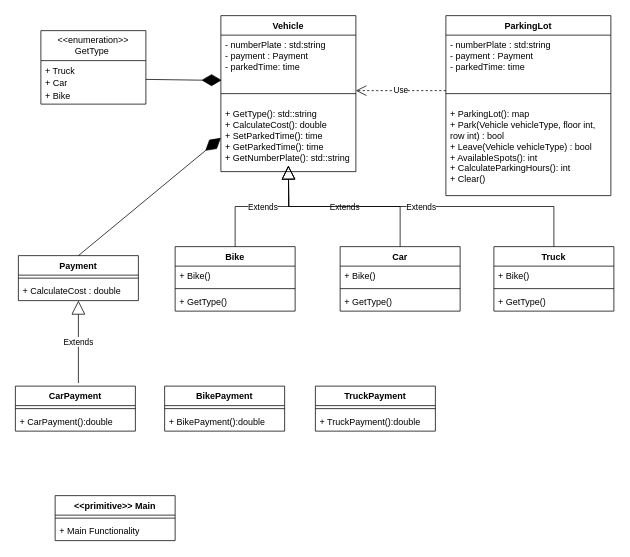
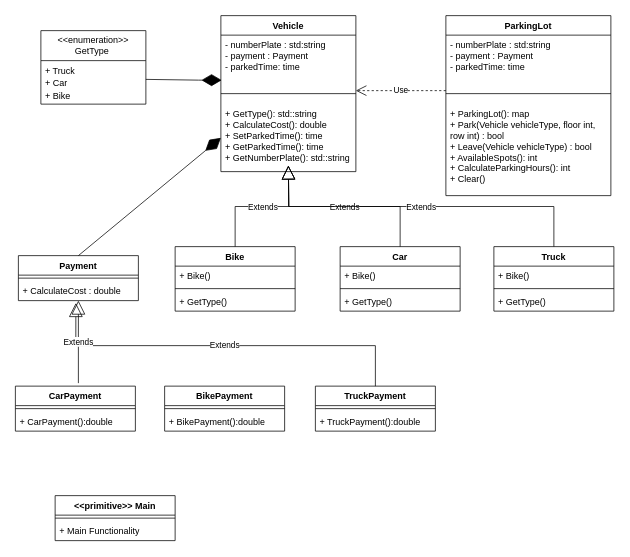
  <mxCell id="0" />
  <mxCell id="1" parent="0" />
  <mxCell id="2" value="Vehicle" style="swimlane;fontStyle=1;align=center;verticalAlign=top;childLayout=stackLayout;horizontal=1;startSize=26;horizontalStack=0;resizeParent=1;resizeParentMax=0;resizeLast=0;collapsible=1;marginBottom=0;whiteSpace=wrap;html=1;" parent="1" vertex="1"><mxGeometry x="294" y="20" width="180" height="208" as="geometry" /></mxCell>
  <mxCell id="3" value="- numberPlate : std:string&lt;div&gt;- payment : Payment&lt;/div&gt;&lt;div&gt;- parkedTime: time&lt;/div&gt;" style="text;strokeColor=none;fillColor=none;align=left;verticalAlign=top;spacingLeft=4;spacingRight=4;overflow=hidden;rotatable=0;points=[[0,0.5],[1,0.5]];portConstraint=eastwest;whiteSpace=wrap;html=1;" parent="2" vertex="1"><mxGeometry y="26" width="180" height="64" as="geometry" /></mxCell>
  <mxCell id="4" value="" style="line;strokeWidth=1;fillColor=none;align=left;verticalAlign=middle;spacingTop=-1;spacingLeft=3;spacingRight=3;rotatable=0;labelPosition=right;points=[];portConstraint=eastwest;strokeColor=inherit;" parent="2" vertex="1"><mxGeometry y="90" width="180" height="28" as="geometry" /></mxCell>
  <mxCell id="5" value="+ GetType(): std::string&lt;div&gt;+ CalculateCost(): double&lt;/div&gt;&lt;div&gt;+ SetParkedTime(): time&lt;/div&gt;&lt;div&gt;+ GetParkedTime(): time&lt;/div&gt;&lt;div&gt;+ GetNumberPlate(): std::string&lt;/div&gt;" style="text;strokeColor=none;fillColor=none;align=left;verticalAlign=top;spacingLeft=4;spacingRight=4;overflow=hidden;rotatable=0;points=[[0,0.5],[1,0.5]];portConstraint=eastwest;whiteSpace=wrap;html=1;" parent="2" vertex="1"><mxGeometry y="118" width="180" height="90" as="geometry" /></mxCell>
  <mxCell id="6" value="&amp;lt;&lt;span class=&quot;xml&quot;&gt;&amp;lt;&lt;span class=&quot;hljs-name&quot;&gt;enumeration&lt;/span&gt;&amp;gt;&lt;/span&gt;&amp;gt;&lt;div&gt;GetType&amp;nbsp;&lt;/div&gt;" style="swimlane;fontStyle=0;childLayout=stackLayout;horizontal=1;startSize=40;fillColor=none;horizontalStack=0;resizeParent=1;resizeParentMax=0;resizeLast=0;collapsible=1;marginBottom=0;whiteSpace=wrap;html=1;" parent="1" vertex="1"><mxGeometry x="54" y="40" width="140" height="98" as="geometry"><mxRectangle x="60" y="159" width="140" height="40" as="alternateBounds" /></mxGeometry></mxCell>
  <mxCell id="7" value="+ Truck" style="text;strokeColor=none;fillColor=none;align=left;verticalAlign=top;spacingLeft=4;spacingRight=4;overflow=hidden;rotatable=0;points=[[0,0.5],[1,0.5]];portConstraint=eastwest;whiteSpace=wrap;html=1;" parent="6" vertex="1"><mxGeometry y="40" width="140" height="16" as="geometry" /></mxCell>
  <mxCell id="8" value="+ Car" style="text;strokeColor=none;fillColor=none;align=left;verticalAlign=top;spacingLeft=4;spacingRight=4;overflow=hidden;rotatable=0;points=[[0,0.5],[1,0.5]];portConstraint=eastwest;whiteSpace=wrap;html=1;" parent="6" vertex="1"><mxGeometry y="56" width="140" height="18" as="geometry" /></mxCell>
  <mxCell id="9" value="+ Bike" style="text;strokeColor=none;fillColor=none;align=left;verticalAlign=top;spacingLeft=4;spacingRight=4;overflow=hidden;rotatable=0;points=[[0,0.5],[1,0.5]];portConstraint=eastwest;whiteSpace=wrap;html=1;" parent="6" vertex="1"><mxGeometry y="74" width="140" height="24" as="geometry" /></mxCell>
  <mxCell id="10" value="" style="endArrow=diamondThin;endFill=1;endSize=24;html=1;rounded=0;exitX=1;exitY=0.5;exitDx=0;exitDy=0;entryX=0.006;entryY=0.938;entryDx=0;entryDy=0;entryPerimeter=0;" parent="1" source="8" target="3" edge="1"><mxGeometry width="160" relative="1" as="geometry"><mxPoint x="324" y="340" as="sourcePoint" /><mxPoint x="484" y="340" as="targetPoint" /><Array as="points"><mxPoint x="264" y="106" /></Array></mxGeometry></mxCell>
  <mxCell id="11" value="ParkingLot" style="swimlane;fontStyle=1;align=center;verticalAlign=top;childLayout=stackLayout;horizontal=1;startSize=26;horizontalStack=0;resizeParent=1;resizeParentMax=0;resizeLast=0;collapsible=1;marginBottom=0;whiteSpace=wrap;html=1;" parent="1" vertex="1"><mxGeometry x="594" y="20" width="220" height="240" as="geometry" /></mxCell>
  <mxCell id="12" value="- numberPlate : std:string&lt;div&gt;- payment : Payment&lt;/div&gt;&lt;div&gt;- parkedTime: time&lt;/div&gt;" style="text;strokeColor=none;fillColor=none;align=left;verticalAlign=top;spacingLeft=4;spacingRight=4;overflow=hidden;rotatable=0;points=[[0,0.5],[1,0.5]];portConstraint=eastwest;whiteSpace=wrap;html=1;" parent="11" vertex="1"><mxGeometry y="26" width="220" height="64" as="geometry" /></mxCell>
  <mxCell id="13" value="" style="line;strokeWidth=1;fillColor=none;align=left;verticalAlign=middle;spacingTop=-1;spacingLeft=3;spacingRight=3;rotatable=0;labelPosition=right;points=[];portConstraint=eastwest;strokeColor=inherit;" parent="11" vertex="1"><mxGeometry y="90" width="220" height="28" as="geometry" /></mxCell>
  <mxCell id="14" value="+ ParkingLot(): map&lt;div&gt;+ Park(Vehicle vehicleType, floor int, row int) : bool&lt;div&gt;+ Leave(&lt;span style=&quot;background-color: initial;&quot;&gt;Vehicle vehicleType&lt;/span&gt;&lt;span style=&quot;background-color: initial;&quot;&gt;) : bool&lt;/span&gt;&lt;/div&gt;&lt;div&gt;+ AvailableSpots(): int&lt;/div&gt;&lt;/div&gt;&lt;div&gt;+ CalculateParkingHours(): int&lt;/div&gt;&lt;div&gt;+ Clear()&lt;/div&gt;" style="text;strokeColor=none;fillColor=none;align=left;verticalAlign=top;spacingLeft=4;spacingRight=4;overflow=hidden;rotatable=0;points=[[0,0.5],[1,0.5]];portConstraint=eastwest;whiteSpace=wrap;html=1;" parent="11" vertex="1"><mxGeometry y="118" width="220" height="122" as="geometry" /></mxCell>
  <mxCell id="15" value="Use" style="endArrow=open;endSize=12;dashed=1;html=1;rounded=0;" parent="1" edge="1"><mxGeometry width="160" relative="1" as="geometry"><mxPoint x="594" y="120" as="sourcePoint" /><mxPoint x="474" y="120" as="targetPoint" /></mxGeometry></mxCell>
  <mxCell id="16" value="Car" style="swimlane;fontStyle=1;align=center;verticalAlign=top;childLayout=stackLayout;horizontal=1;startSize=26;horizontalStack=0;resizeParent=1;resizeParentMax=0;resizeLast=0;collapsible=1;marginBottom=0;whiteSpace=wrap;html=1;" parent="1" vertex="1"><mxGeometry x="453" y="328" width="160" height="86" as="geometry" /></mxCell>
  <mxCell id="17" value="+ Bike()" style="text;strokeColor=none;fillColor=none;align=left;verticalAlign=top;spacingLeft=4;spacingRight=4;overflow=hidden;rotatable=0;points=[[0,0.5],[1,0.5]];portConstraint=eastwest;whiteSpace=wrap;html=1;" parent="16" vertex="1"><mxGeometry y="26" width="160" height="26" as="geometry" /></mxCell>
  <mxCell id="18" value="" style="line;strokeWidth=1;fillColor=none;align=left;verticalAlign=middle;spacingTop=-1;spacingLeft=3;spacingRight=3;rotatable=0;labelPosition=right;points=[];portConstraint=eastwest;strokeColor=inherit;" parent="16" vertex="1"><mxGeometry y="52" width="160" height="8" as="geometry" /></mxCell>
  <mxCell id="19" value="+ GetType()" style="text;strokeColor=none;fillColor=none;align=left;verticalAlign=top;spacingLeft=4;spacingRight=4;overflow=hidden;rotatable=0;points=[[0,0.5],[1,0.5]];portConstraint=eastwest;whiteSpace=wrap;html=1;" parent="16" vertex="1"><mxGeometry y="60" width="160" height="26" as="geometry" /></mxCell>
  <mxCell id="20" value="Bike" style="swimlane;fontStyle=1;align=center;verticalAlign=top;childLayout=stackLayout;horizontal=1;startSize=26;horizontalStack=0;resizeParent=1;resizeParentMax=0;resizeLast=0;collapsible=1;marginBottom=0;whiteSpace=wrap;html=1;" parent="1" vertex="1"><mxGeometry x="233" y="328" width="160" height="86" as="geometry" /></mxCell>
  <mxCell id="21" value="+ Bike()" style="text;strokeColor=none;fillColor=none;align=left;verticalAlign=top;spacingLeft=4;spacingRight=4;overflow=hidden;rotatable=0;points=[[0,0.5],[1,0.5]];portConstraint=eastwest;whiteSpace=wrap;html=1;" parent="20" vertex="1"><mxGeometry y="26" width="160" height="26" as="geometry" /></mxCell>
  <mxCell id="22" value="" style="line;strokeWidth=1;fillColor=none;align=left;verticalAlign=middle;spacingTop=-1;spacingLeft=3;spacingRight=3;rotatable=0;labelPosition=right;points=[];portConstraint=eastwest;strokeColor=inherit;" parent="20" vertex="1"><mxGeometry y="52" width="160" height="8" as="geometry" /></mxCell>
  <mxCell id="23" value="+ GetType()" style="text;strokeColor=none;fillColor=none;align=left;verticalAlign=top;spacingLeft=4;spacingRight=4;overflow=hidden;rotatable=0;points=[[0,0.5],[1,0.5]];portConstraint=eastwest;whiteSpace=wrap;html=1;" parent="20" vertex="1"><mxGeometry y="60" width="160" height="26" as="geometry" /></mxCell>
  <mxCell id="24" value="Truck" style="swimlane;fontStyle=1;align=center;verticalAlign=top;childLayout=stackLayout;horizontal=1;startSize=26;horizontalStack=0;resizeParent=1;resizeParentMax=0;resizeLast=0;collapsible=1;marginBottom=0;whiteSpace=wrap;html=1;" parent="1" vertex="1"><mxGeometry x="658" y="328" width="160" height="86" as="geometry" /></mxCell>
  <mxCell id="25" value="+ Bike()" style="text;strokeColor=none;fillColor=none;align=left;verticalAlign=top;spacingLeft=4;spacingRight=4;overflow=hidden;rotatable=0;points=[[0,0.5],[1,0.5]];portConstraint=eastwest;whiteSpace=wrap;html=1;" parent="24" vertex="1"><mxGeometry y="26" width="160" height="26" as="geometry" /></mxCell>
  <mxCell id="26" value="" style="line;strokeWidth=1;fillColor=none;align=left;verticalAlign=middle;spacingTop=-1;spacingLeft=3;spacingRight=3;rotatable=0;labelPosition=right;points=[];portConstraint=eastwest;strokeColor=inherit;" parent="24" vertex="1"><mxGeometry y="52" width="160" height="8" as="geometry" /></mxCell>
  <mxCell id="27" value="+ GetType()" style="text;strokeColor=none;fillColor=none;align=left;verticalAlign=top;spacingLeft=4;spacingRight=4;overflow=hidden;rotatable=0;points=[[0,0.5],[1,0.5]];portConstraint=eastwest;whiteSpace=wrap;html=1;" parent="24" vertex="1"><mxGeometry y="60" width="160" height="26" as="geometry" /></mxCell>
  <mxCell id="28" value="Extends" style="endArrow=block;endSize=16;endFill=0;html=1;rounded=0;exitX=0.5;exitY=0;exitDx=0;exitDy=0;edgeStyle=orthogonalEdgeStyle;" parent="1" source="20" edge="1"><mxGeometry width="160" relative="1" as="geometry"><mxPoint x="324" y="100" as="sourcePoint" /><mxPoint x="384" y="220" as="targetPoint" /></mxGeometry></mxCell>
  <mxCell id="29" value="Extends" style="endArrow=block;endSize=16;endFill=0;html=1;rounded=0;exitX=0.5;exitY=0;exitDx=0;exitDy=0;edgeStyle=orthogonalEdgeStyle;" parent="1" source="16" edge="1"><mxGeometry width="160" relative="1" as="geometry"><mxPoint x="324" y="100" as="sourcePoint" /><mxPoint x="384" y="220" as="targetPoint" /></mxGeometry></mxCell>
  <mxCell id="30" value="Extends" style="endArrow=block;endSize=16;endFill=0;html=1;rounded=0;exitX=0.5;exitY=0;exitDx=0;exitDy=0;edgeStyle=orthogonalEdgeStyle;" parent="1" source="24" edge="1"><mxGeometry width="160" relative="1" as="geometry"><mxPoint x="324" y="100" as="sourcePoint" /><mxPoint x="384" y="220" as="targetPoint" /></mxGeometry></mxCell>
  <mxCell id="31" value="Payment" style="swimlane;fontStyle=1;align=center;verticalAlign=top;childLayout=stackLayout;horizontal=1;startSize=26;horizontalStack=0;resizeParent=1;resizeParentMax=0;resizeLast=0;collapsible=1;marginBottom=0;whiteSpace=wrap;html=1;" parent="1" vertex="1"><mxGeometry x="24" y="340" width="160" height="60" as="geometry" /></mxCell>
  <mxCell id="32" value="" style="line;strokeWidth=1;fillColor=none;align=left;verticalAlign=middle;spacingTop=-1;spacingLeft=3;spacingRight=3;rotatable=0;labelPosition=right;points=[];portConstraint=eastwest;strokeColor=inherit;" parent="31" vertex="1"><mxGeometry y="26" width="160" height="8" as="geometry" /></mxCell>
  <mxCell id="33" value="+ CalculateCost : double" style="text;strokeColor=none;fillColor=none;align=left;verticalAlign=top;spacingLeft=4;spacingRight=4;overflow=hidden;rotatable=0;points=[[0,0.5],[1,0.5]];portConstraint=eastwest;whiteSpace=wrap;html=1;" parent="31" vertex="1"><mxGeometry y="34" width="160" height="26" as="geometry" /></mxCell>
  <mxCell id="34" value="" style="endArrow=diamondThin;endFill=1;endSize=24;html=1;rounded=0;exitX=0.5;exitY=0;exitDx=0;exitDy=0;entryX=0;entryY=0.5;entryDx=0;entryDy=0;" parent="1" source="31" target="5" edge="1"><mxGeometry width="160" relative="1" as="geometry"><mxPoint x="354" y="270" as="sourcePoint" /><mxPoint x="514" y="270" as="targetPoint" /></mxGeometry></mxCell>
  <mxCell id="35" value="CarPayment" style="swimlane;fontStyle=1;align=center;verticalAlign=top;childLayout=stackLayout;horizontal=1;startSize=26;horizontalStack=0;resizeParent=1;resizeParentMax=0;resizeLast=0;collapsible=1;marginBottom=0;whiteSpace=wrap;html=1;" parent="1" vertex="1"><mxGeometry x="20" y="514" width="160" height="60" as="geometry" /></mxCell>
  <mxCell id="36" value="" style="line;strokeWidth=1;fillColor=none;align=left;verticalAlign=middle;spacingTop=-1;spacingLeft=3;spacingRight=3;rotatable=0;labelPosition=right;points=[];portConstraint=eastwest;strokeColor=inherit;" parent="35" vertex="1"><mxGeometry y="26" width="160" height="8" as="geometry" /></mxCell>
  <mxCell id="37" value="+ CarPayment():double" style="text;strokeColor=none;fillColor=none;align=left;verticalAlign=top;spacingLeft=4;spacingRight=4;overflow=hidden;rotatable=0;points=[[0,0.5],[1,0.5]];portConstraint=eastwest;whiteSpace=wrap;html=1;" parent="35" vertex="1"><mxGeometry y="34" width="160" height="26" as="geometry" /></mxCell>
  <mxCell id="38" value="BikePayment" style="swimlane;fontStyle=1;align=center;verticalAlign=top;childLayout=stackLayout;horizontal=1;startSize=26;horizontalStack=0;resizeParent=1;resizeParentMax=0;resizeLast=0;collapsible=1;marginBottom=0;whiteSpace=wrap;html=1;" parent="1" vertex="1"><mxGeometry x="219" y="514" width="160" height="60" as="geometry" /></mxCell>
  <mxCell id="39" value="" style="line;strokeWidth=1;fillColor=none;align=left;verticalAlign=middle;spacingTop=-1;spacingLeft=3;spacingRight=3;rotatable=0;labelPosition=right;points=[];portConstraint=eastwest;strokeColor=inherit;" parent="38" vertex="1"><mxGeometry y="26" width="160" height="8" as="geometry" /></mxCell>
  <mxCell id="40" value="+ BikePayment():double" style="text;strokeColor=none;fillColor=none;align=left;verticalAlign=top;spacingLeft=4;spacingRight=4;overflow=hidden;rotatable=0;points=[[0,0.5],[1,0.5]];portConstraint=eastwest;whiteSpace=wrap;html=1;" parent="38" vertex="1"><mxGeometry y="34" width="160" height="26" as="geometry" /></mxCell>
  <mxCell id="41" value="TruckPayment" style="swimlane;fontStyle=1;align=center;verticalAlign=top;childLayout=stackLayout;horizontal=1;startSize=26;horizontalStack=0;resizeParent=1;resizeParentMax=0;resizeLast=0;collapsible=1;marginBottom=0;whiteSpace=wrap;html=1;" parent="1" vertex="1"><mxGeometry x="420" y="514" width="160" height="60" as="geometry" /></mxCell>
  <mxCell id="42" value="" style="line;strokeWidth=1;fillColor=none;align=left;verticalAlign=middle;spacingTop=-1;spacingLeft=3;spacingRight=3;rotatable=0;labelPosition=right;points=[];portConstraint=eastwest;strokeColor=inherit;" parent="41" vertex="1"><mxGeometry y="26" width="160" height="8" as="geometry" /></mxCell>
  <mxCell id="43" value="+ TruckPayment():double" style="text;strokeColor=none;fillColor=none;align=left;verticalAlign=top;spacingLeft=4;spacingRight=4;overflow=hidden;rotatable=0;points=[[0,0.5],[1,0.5]];portConstraint=eastwest;whiteSpace=wrap;html=1;" parent="41" vertex="1"><mxGeometry y="34" width="160" height="26" as="geometry" /></mxCell>
+ <mxCell id="44" value="Extends" style="endArrow=block;endSize=16;endFill=0;html=1;rounded=0;exitX=0.5;exitY=0;exitDx=0;exitDy=0;entryX=0.479;entryY=1.124;entryDx=0;entryDy=0;entryPerimeter=0;edgeStyle=orthogonalEdgeStyle;" parent="1" source="41" target="33" edge="1"><mxGeometry width="160" relative="1" as="geometry"><mxPoint x="354" y="460" as="sourcePoint" /><mxPoint x="514" y="460" as="targetPoint" /><Array as="points"><mxPoint x="500" y="460" /><mxPoint x="101" y="460" /></Array></mxGeometry></mxCell>
  <mxCell id="45" value="Extends" style="endArrow=block;endSize=16;endFill=0;html=1;rounded=0;edgeStyle=orthogonalEdgeStyle;" parent="1" edge="1"><mxGeometry width="160" relative="1" as="geometry"><mxPoint x="104" y="510" as="sourcePoint" /><mxPoint x="104" y="400" as="targetPoint" /></mxGeometry></mxCell>
  <mxCell id="46" value="&amp;lt;&amp;lt;primitive&amp;gt;&amp;gt; Main" style="swimlane;fontStyle=1;align=center;verticalAlign=top;childLayout=stackLayout;horizontal=1;startSize=26;horizontalStack=0;resizeParent=1;resizeParentMax=0;resizeLast=0;collapsible=1;marginBottom=0;whiteSpace=wrap;html=1;" vertex="1" parent="1"><mxGeometry x="73" y="660" width="160" height="60" as="geometry" /></mxCell>
  <mxCell id="47" value="" style="line;strokeWidth=1;fillColor=none;align=left;verticalAlign=middle;spacingTop=-1;spacingLeft=3;spacingRight=3;rotatable=0;labelPosition=right;points=[];portConstraint=eastwest;strokeColor=inherit;" vertex="1" parent="46"><mxGeometry y="26" width="160" height="8" as="geometry" /></mxCell>
  <mxCell id="48" value="+ Main Functionality" style="text;strokeColor=none;fillColor=none;align=left;verticalAlign=top;spacingLeft=4;spacingRight=4;overflow=hidden;rotatable=0;points=[[0,0.5],[1,0.5]];portConstraint=eastwest;whiteSpace=wrap;html=1;" vertex="1" parent="46"><mxGeometry y="34" width="160" height="26" as="geometry" /></mxCell>
